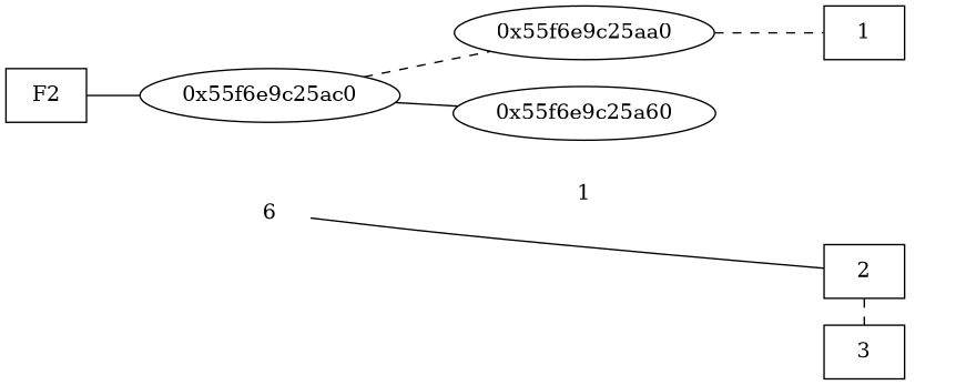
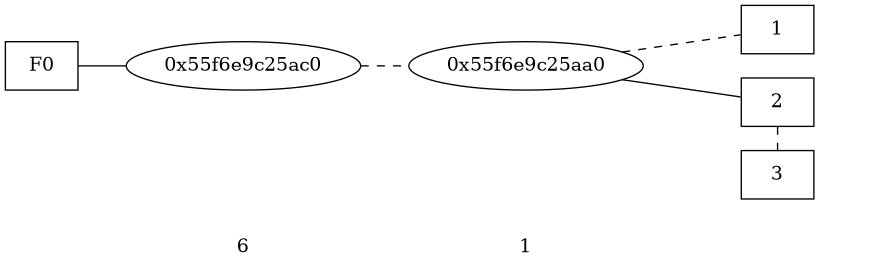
  digraph {
    rankdir=LR
    node [shape=box]
    edge [dir=none style=dashed]
    "CONST NODES" [shape=plaintext style=invis]
    n2 [label=6 shape=plaintext]
    " 1 " [shape=plaintext]
-   F0 [label=F2]
+   F0
    "0x55f6e9c25ac0" [shape=""]
    "0x55f6e9c25aa0" [shape=""]
-   "0x55f6e9c25a60" [shape=""]
    n8 [label=1]
    n9 [label=2]
    n10 [label=3]
    subgraph sub_1 {
      "CONST NODES"
      n2
      " 1 "
    }
    subgraph sub_2 {
      rank=same
      F0
    }
    subgraph sub_3 {
      rank=same
      n2
      "0x55f6e9c25ac0"
    }
    subgraph sub_4 {
      rank=same
      " 1 "
      "0x55f6e9c25aa0"
-     "0x55f6e9c25a60"
    }
    subgraph sub_5 {
      rank=same
      "CONST NODES"
      subgraph sub_6 {
        rank=same
        n8
        n9
        n10
      }
    }
    n2 -> " 1 " [style=invis]
    " 1 " -> "CONST NODES" [style=invis]
    F0 -> "0x55f6e9c25ac0" [style=solid]
    "0x55f6e9c25ac0" -> "0x55f6e9c25aa0"
-   "0x55f6e9c25ac0" -> "0x55f6e9c25a60" [style=""]
    "0x55f6e9c25aa0" -> n8
-   n2 -> n9 [style=""]
+   "0x55f6e9c25aa0" -> n9 [style=""]
    n9 -> n10
  }
